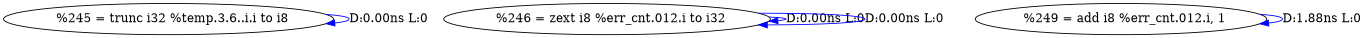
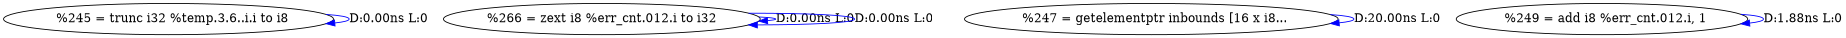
  digraph {
    edge [color=blue]
    n1 [label="  %245 = trunc i32 %temp.3.6..i.i to i8"]
-   n2 [label="  %246 = zext i8 %err_cnt.012.i to i32"]
+   n2 [label="%266 = zext i8 %err_cnt.012.i to i32"]
+   n3 [label="  %247 = getelementptr inbounds [16 x i8..."]
    n4 [label="  %249 = add i8 %err_cnt.012.i, 1"]
    n1 -> n1 [label="D:0.00ns L:0"]
    n2 -> n2 [label="D:0.00ns L:0"]
    n2 -> n2 [label="D:0.00ns L:0"]
+   n3 -> n3 [label="D:20.00ns L:0"]
    n4 -> n4 [label="D:1.88ns L:0"]
  }
